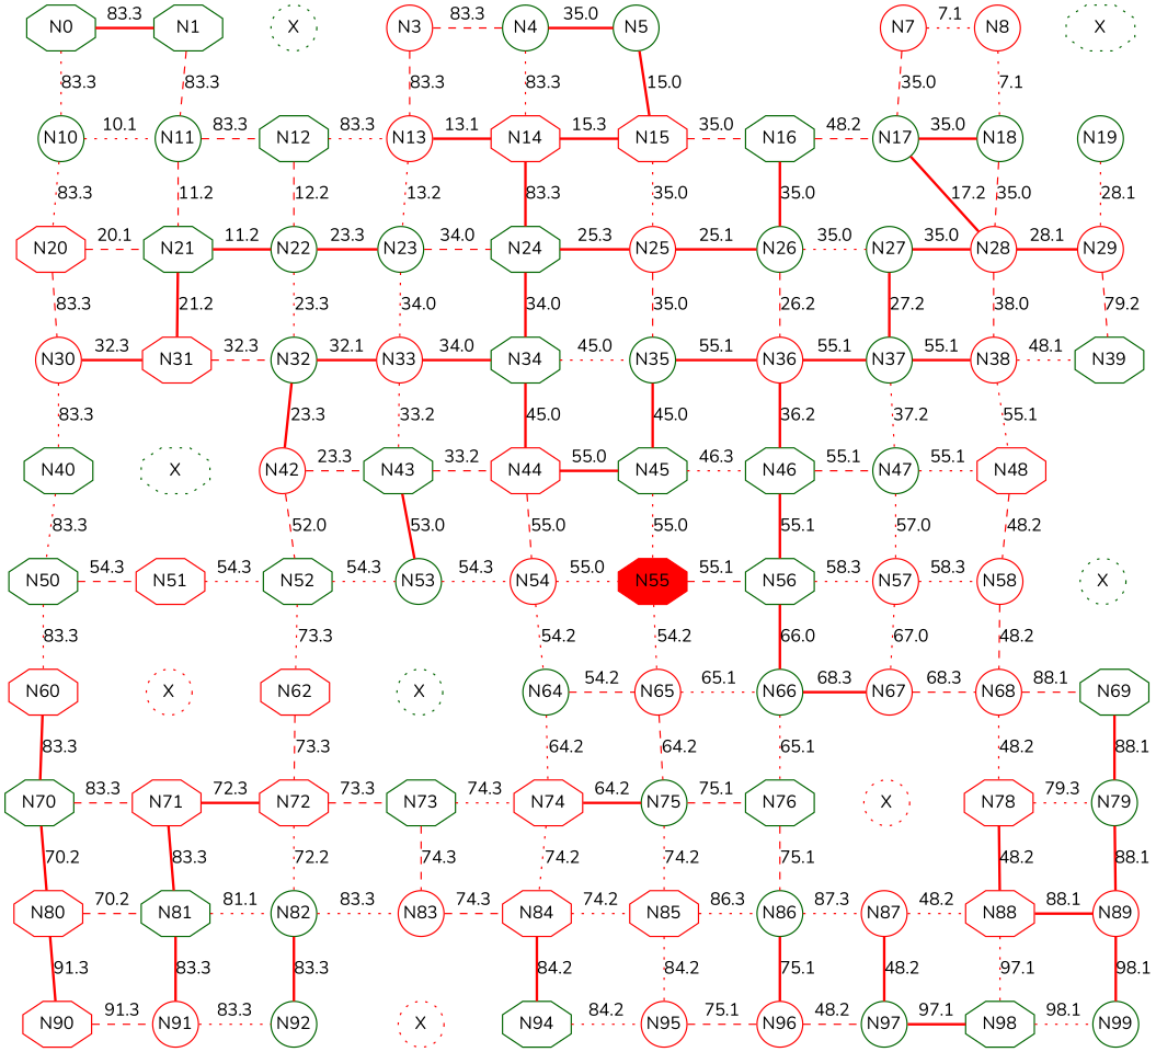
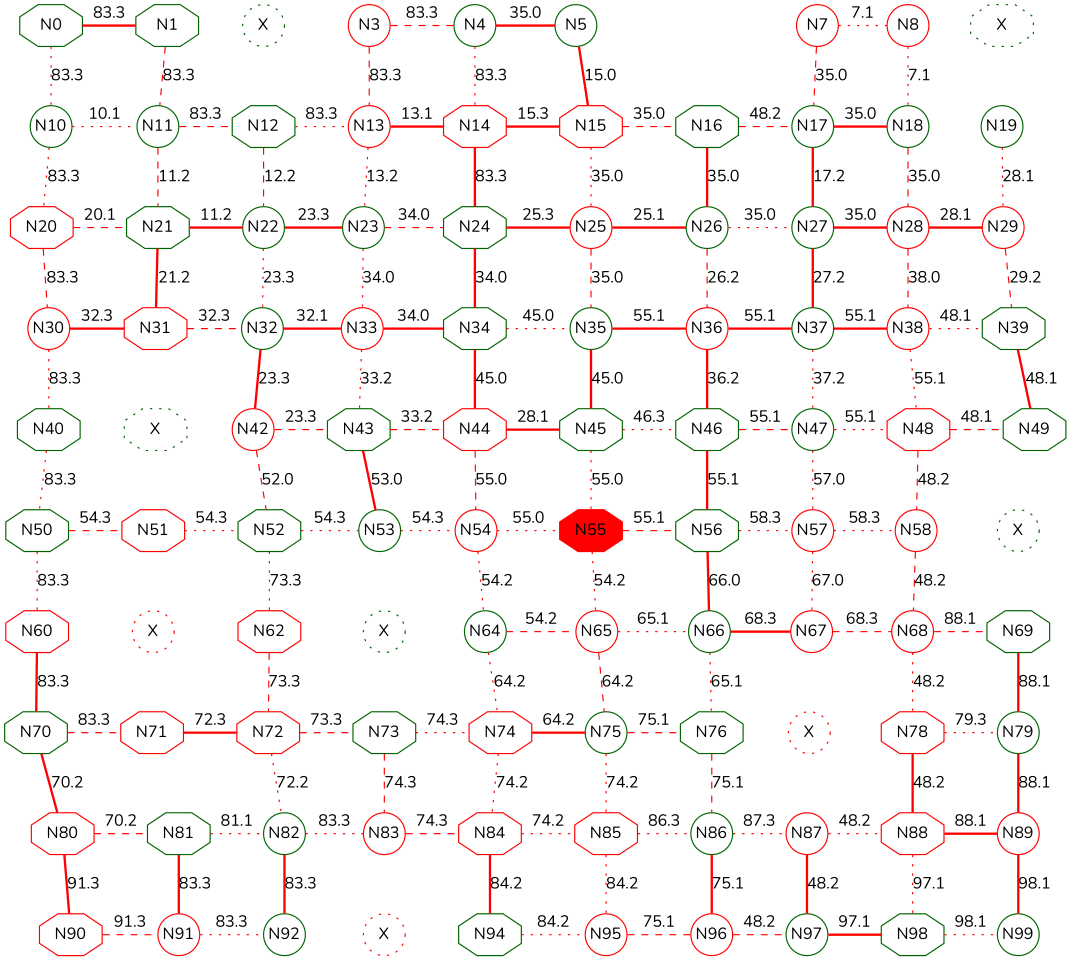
  digraph {
    fontname=Nunito
    node [color=darkgreen fixedsize=true fontname=Nunito shape=circle]
    edge [color=red dir=none fontname=Nunito style=dotted]
    N0 [shape=octagon]
    N1 [shape=octagon]
    n3 [label=X style=dotted]
    N3 [color=red]
    N4
    N5
    N7 [color=red]
    N8 [color=red]
    n9 [label=X shape=octagon style=dotted]
    N10
    N11
    N12 [shape=octagon]
    N13 [color=red]
    N14 [color=red shape=octagon]
    N15 [color=red shape=octagon]
    N16 [shape=octagon]
    N17
    N18
    N19
    N20 [color=red shape=octagon]
    N21 [shape=octagon]
    N22
    N23
    N24 [shape=octagon]
    N25 [color=red]
    N26
    N27
    N28 [color=red]
    N29 [color=red]
    N30 [color=red]
    N31 [color=red shape=octagon]
    N32
    N33 [color=red]
    N34 [shape=octagon]
    N35
    N36 [color=red]
    N37
    N38 [color=red]
    N39 [shape=octagon]
    N40 [shape=octagon]
    n41 [label=X shape=octagon style=dotted]
    N42 [color=red]
    N43 [shape=octagon]
    N44 [color=red shape=octagon]
    N45 [shape=octagon]
    N46 [shape=octagon]
    N47
    N48 [color=red shape=octagon]
+   N49 [shape=octagon]
    N50 [shape=octagon]
    N51 [color=red shape=octagon]
    N52 [shape=octagon]
    N53
    N54 [color=red]
    N55 [color=red shape=octagon style=filled]
    N56 [shape=octagon]
    N57 [color=red]
    N58 [color=red]
    n59 [label=X style=dotted]
    N60 [color=red shape=octagon]
    n61 [color=red label=X style=dotted]
    N62 [color=red shape=octagon]
    n63 [label=X style=dotted]
    N64
    N65 [color=red]
    N66
    N67 [color=red]
    N68 [color=red]
    N69 [shape=octagon]
    N70 [shape=octagon]
    N71 [color=red shape=octagon]
    N72 [color=red shape=octagon]
    N73 [shape=octagon]
    N74 [color=red shape=octagon]
    N75
    N76 [shape=octagon]
    n77 [color=red label=X style=dotted]
    N78 [color=red shape=octagon]
    N79
    N80 [color=red shape=octagon]
    N81 [shape=octagon]
    N82
    N83 [color=red]
    N84 [color=red shape=octagon]
    N85 [color=red shape=octagon]
    N86
    N87 [color=red]
    N88 [color=red shape=octagon]
    N89 [color=red]
    N90 [color=red shape=octagon]
    N91 [color=red]
    N92
    n93 [color=red label=X style=dotted]
    N94 [shape=octagon]
    N95 [color=red]
    N96 [color=red]
    N97
    N98 [shape=octagon]
    N99
    subgraph sub_1 {
      rank=same
      N0
      N1
      n3
      N3
      N4
      N5
      N7
      N8
      n9
    }
    subgraph sub_2 {
      rank=same
      N10
      N11
      N12
      N13
      N14
      N15
      N16
      N17
      N18
      N19
    }
    subgraph sub_3 {
      rank=same
      N20
      N21
      N22
      N23
      N24
      N25
      N26
      N27
      N28
      N29
    }
    subgraph sub_4 {
      rank=same
      N30
      N31
      N32
      N33
      N34
      N35
      N36
      N37
      N38
      N39
    }
    subgraph sub_5 {
      rank=same
      N40
      n41
      N42
      N43
      N44
      N45
      N46
      N47
      N48
+     N49
    }
    subgraph sub_6 {
      rank=same
      N50
      N51
      N52
      N53
      N54
      N55
      N56
      N57
      N58
      n59
    }
    subgraph sub_7 {
      rank=same
      N60
      n61
      N62
      n63
      N64
      N65
      N66
      N67
      N68
      N69
    }
    subgraph sub_8 {
      rank=same
      N70
      N71
      N72
      N73
      N74
      N75
      N76
      n77
      N78
      N79
    }
    subgraph sub_9 {
      rank=same
      N80
      N81
      N82
      N83
      N84
      N85
      N86
      N87
      N88
      N89
    }
    subgraph sub_10 {
      rank=same
      N90
      N91
      N92
      n93
      N94
      N95
      N96
      N97
      N98
      N99
    }
    N0 -> N1 [label=83.3 style=bold]
    N0 -> N10 [label=83.3]
    N1 -> n3 [label=" " style=invis color=""]
    N1 -> N11 [label=83.3 style=dashed]
    n3 -> N3 [label=" " style=invis color=""]
    n3 -> N12 [label=" " style=invis color=""]
    N3 -> N4 [label=83.3 style=dashed]
    N3 -> N13 [label=83.3 style=dashed]
    N4 -> N5 [label=35.0 style=bold]
    N4 -> N14 [label=83.3]
    N5 -> N15 [label=15.0 style=bold]
    N7 -> N8 [label=7.1]
    N7 -> N17 [label=35.0 style=dashed]
    N8 -> n9 [label=" " style=invis color=""]
    N8 -> N18 [label=7.1]
    n9 -> N19 [label=" " style=invis color=""]
    N10 -> N11 [label=10.1]
    N10 -> N20 [label=83.3]
    N11 -> N12 [label=83.3 style=dashed]
    N11 -> N21 [label=11.2 style=dashed]
    N12 -> N13 [label=83.3]
    N12 -> N22 [label=12.2 style=dashed]
    N13 -> N14 [label=13.1 style=bold]
    N13 -> N23 [label=13.2]
    N14 -> N15 [label=15.3 style=bold]
    N14 -> N24 [label=83.3 style=bold]
    N15 -> N16 [label=35.0 style=dashed]
    N15 -> N25 [label=35.0]
    N16 -> N17 [label=48.2 style=dashed]
    N16 -> N26 [label=35.0 style=bold]
    N17 -> N18 [label=35.0 style=bold]
-   N17 -> N28 [label=17.2 style=bold]
+   N17 -> N27 [label=17.2 style=bold]
    N18 -> N28 [label=35.0 style=dashed]
    N19 -> N29 [label=28.1]
    N20 -> N21 [label=20.1 style=dashed]
    N20 -> N30 [label=83.3 style=dashed]
    N21 -> N22 [label=11.2 style=bold]
    N21 -> N31 [label=21.2 style=bold]
    N22 -> N23 [label=23.3 style=bold]
    N22 -> N32 [label=23.3]
    N23 -> N24 [label=34.0 style=dashed]
    N23 -> N33 [label=34.0]
    N24 -> N25 [label=25.3 style=bold]
    N24 -> N34 [label=34.0 style=bold]
    N25 -> N26 [label=25.1 style=bold]
    N25 -> N35 [label=35.0 style=dashed]
    N26 -> N27 [label=35.0]
    N26 -> N36 [label=26.2 style=dashed]
    N27 -> N28 [label=35.0 style=bold]
    N27 -> N37 [label=27.2 style=bold]
    N28 -> N29 [label=28.1 style=bold]
    N28 -> N38 [label=38.0 style=dashed]
-   N29 -> N39 [label=79.2 style=dashed]
+   N29 -> N39 [label=29.2 style=dashed]
    N30 -> N31 [label=32.3 style=bold]
    N30 -> N40 [label=83.3]
    N31 -> N32 [label=32.3 style=dashed]
    N31 -> n41 [label=" " style=invis color=""]
    N32 -> N33 [label=32.1 style=bold]
    N32 -> N42 [label=23.3 style=bold]
    N33 -> N34 [label=34.0 style=bold]
    N33 -> N43 [label=33.2]
    N34 -> N35 [label=45.0]
    N34 -> N44 [label=45.0 style=bold]
    N35 -> N36 [label=55.1 style=bold]
    N35 -> N45 [label=45.0 style=bold]
    N36 -> N37 [label=55.1 style=bold]
    N36 -> N46 [label=36.2 style=bold]
    N37 -> N38 [label=55.1 style=bold]
    N37 -> N47 [label=37.2]
    N38 -> N39 [label=48.1]
    N38 -> N48 [label=55.1]
+   N39 -> N49 [label=48.1 style=bold]
    N40 -> n41 [label=" " style=invis color=""]
    N40 -> N50 [label=83.3]
    n41 -> N42 [label=" " style=invis color=""]
    n41 -> N51 [label=" " style=invis color=""]
    N42 -> N43 [label=23.3 style=dashed]
    N42 -> N52 [label=52.0 style=dashed]
    N43 -> N44 [label=33.2 style=dashed]
    N43 -> N53 [label=53.0 style=bold]
-   N44 -> N45 [label=55.0 style=bold]
+   N44 -> N45 [label=28.1 style=bold]
    N44 -> N54 [label=55.0 style=dashed]
    N45 -> N46 [label=46.3]
    N45 -> N55 [label=55.0]
    N46 -> N47 [label=55.1 style=dashed]
    N46 -> N56 [label=55.1 style=bold]
    N47 -> N48 [label=55.1]
    N47 -> N57 [label=57.0]
+   N48 -> N49 [label=48.1 style=dashed]
    N48 -> N58 [label=48.2 style=dashed]
+   N49 -> n59 [label=" " style=invis color=""]
    N50 -> N51 [label=54.3 style=dashed]
    N50 -> N60 [label=83.3]
    N51 -> N52 [label=54.3]
    N51 -> n61 [label=" " style=invis color=""]
    N52 -> N53 [label=54.3]
    N52 -> N62 [label=73.3]
    N53 -> N54 [label=54.3]
    N53 -> n63 [label=" " style=invis color=""]
    N54 -> N55 [label=55.0]
    N54 -> N64 [label=54.2]
    N55 -> N56 [label=55.1 style=dashed]
    N55 -> N65 [label=54.2]
    N56 -> N57 [label=58.3]
    N56 -> N66 [label=66.0 style=bold]
    N57 -> N58 [label=58.3]
    N57 -> N67 [label=67.0]
    N58 -> n59 [label=" " style=invis color=""]
    N58 -> N68 [label=48.2 style=dashed]
    n59 -> N69 [label=" " style=invis color=""]
    N60 -> n61 [label=" " style=invis color=""]
    N60 -> N70 [label=83.3 style=bold]
    n61 -> N62 [label=" " style=invis color=""]
    n61 -> N71 [label=" " style=invis color=""]
    N62 -> n63 [label=" " style=invis color=""]
    N62 -> N72 [label=73.3 style=dashed]
    n63 -> N64 [label=" " style=invis color=""]
    n63 -> N73 [label=" " style=invis color=""]
    N64 -> N65 [label=54.2 style=dashed]
    N64 -> N74 [label=64.2]
    N65 -> N66 [label=65.1]
    N65 -> N75 [label=64.2 style=dashed]
    N66 -> N67 [label=68.3 style=bold]
    N66 -> N76 [label=65.1]
    N67 -> N68 [label=68.3 style=dashed]
    N67 -> n77 [label=" " style=invis color=""]
    N68 -> N69 [label=88.1 style=dashed]
    N68 -> N78 [label=48.2]
    N69 -> N79 [label=88.1 style=bold]
    N70 -> N71 [label=83.3 style=dashed]
    N70 -> N80 [label=70.2 style=bold]
    N71 -> N72 [label=72.3 style=bold]
-   N71 -> N81 [label=83.3 style=bold]
    N72 -> N73 [label=73.3 style=dashed]
    N72 -> N82 [label=72.2]
    N73 -> N74 [label=74.3]
    N73 -> N83 [label=74.3 style=dashed]
    N74 -> N75 [label=64.2 style=bold]
    N74 -> N84 [label=74.2]
    N75 -> N76 [label=75.1 style=dashed]
    N75 -> N85 [label=74.2]
    N76 -> n77 [label=" " style=invis color=""]
    N76 -> N86 [label=75.1 style=dashed]
    n77 -> N78 [label=" " style=invis color=""]
    n77 -> N87 [label=" " style=invis color=""]
    N78 -> N79 [label=79.3]
    N78 -> N88 [label=48.2 style=bold]
    N79 -> N89 [label=88.1 style=bold]
    N80 -> N81 [label=70.2 style=dashed]
    N80 -> N90 [label=91.3 style=bold]
    N81 -> N82 [label=81.1]
    N81 -> N91 [label=83.3 style=bold]
    N82 -> N83 [label=83.3]
    N82 -> N92 [label=83.3 style=bold]
    N83 -> N84 [label=74.3 style=dashed]
    N83 -> n93 [label=" " style=invis color=""]
    N84 -> N85 [label=74.2]
    N84 -> N94 [label=84.2 style=bold]
    N85 -> N86 [label=86.3]
    N85 -> N95 [label=84.2]
    N86 -> N87 [label=87.3]
    N86 -> N96 [label=75.1 style=bold]
    N87 -> N88 [label=48.2]
    N87 -> N97 [label=48.2 style=bold]
    N88 -> N89 [label=88.1 style=bold]
    N88 -> N98 [label=97.1]
    N89 -> N99 [label=98.1 style=bold]
    N90 -> N91 [label=91.3 style=dashed]
    N91 -> N92 [label=83.3]
    N92 -> n93 [label=" " style=invis color=""]
    n93 -> N94 [label=" " style=invis color=""]
    N94 -> N95 [label=84.2]
    N95 -> N96 [label=75.1 style=dashed]
    N96 -> N97 [label=48.2 style=dashed]
    N97 -> N98 [label=97.1 style=bold]
    N98 -> N99 [label=98.1]
  }
